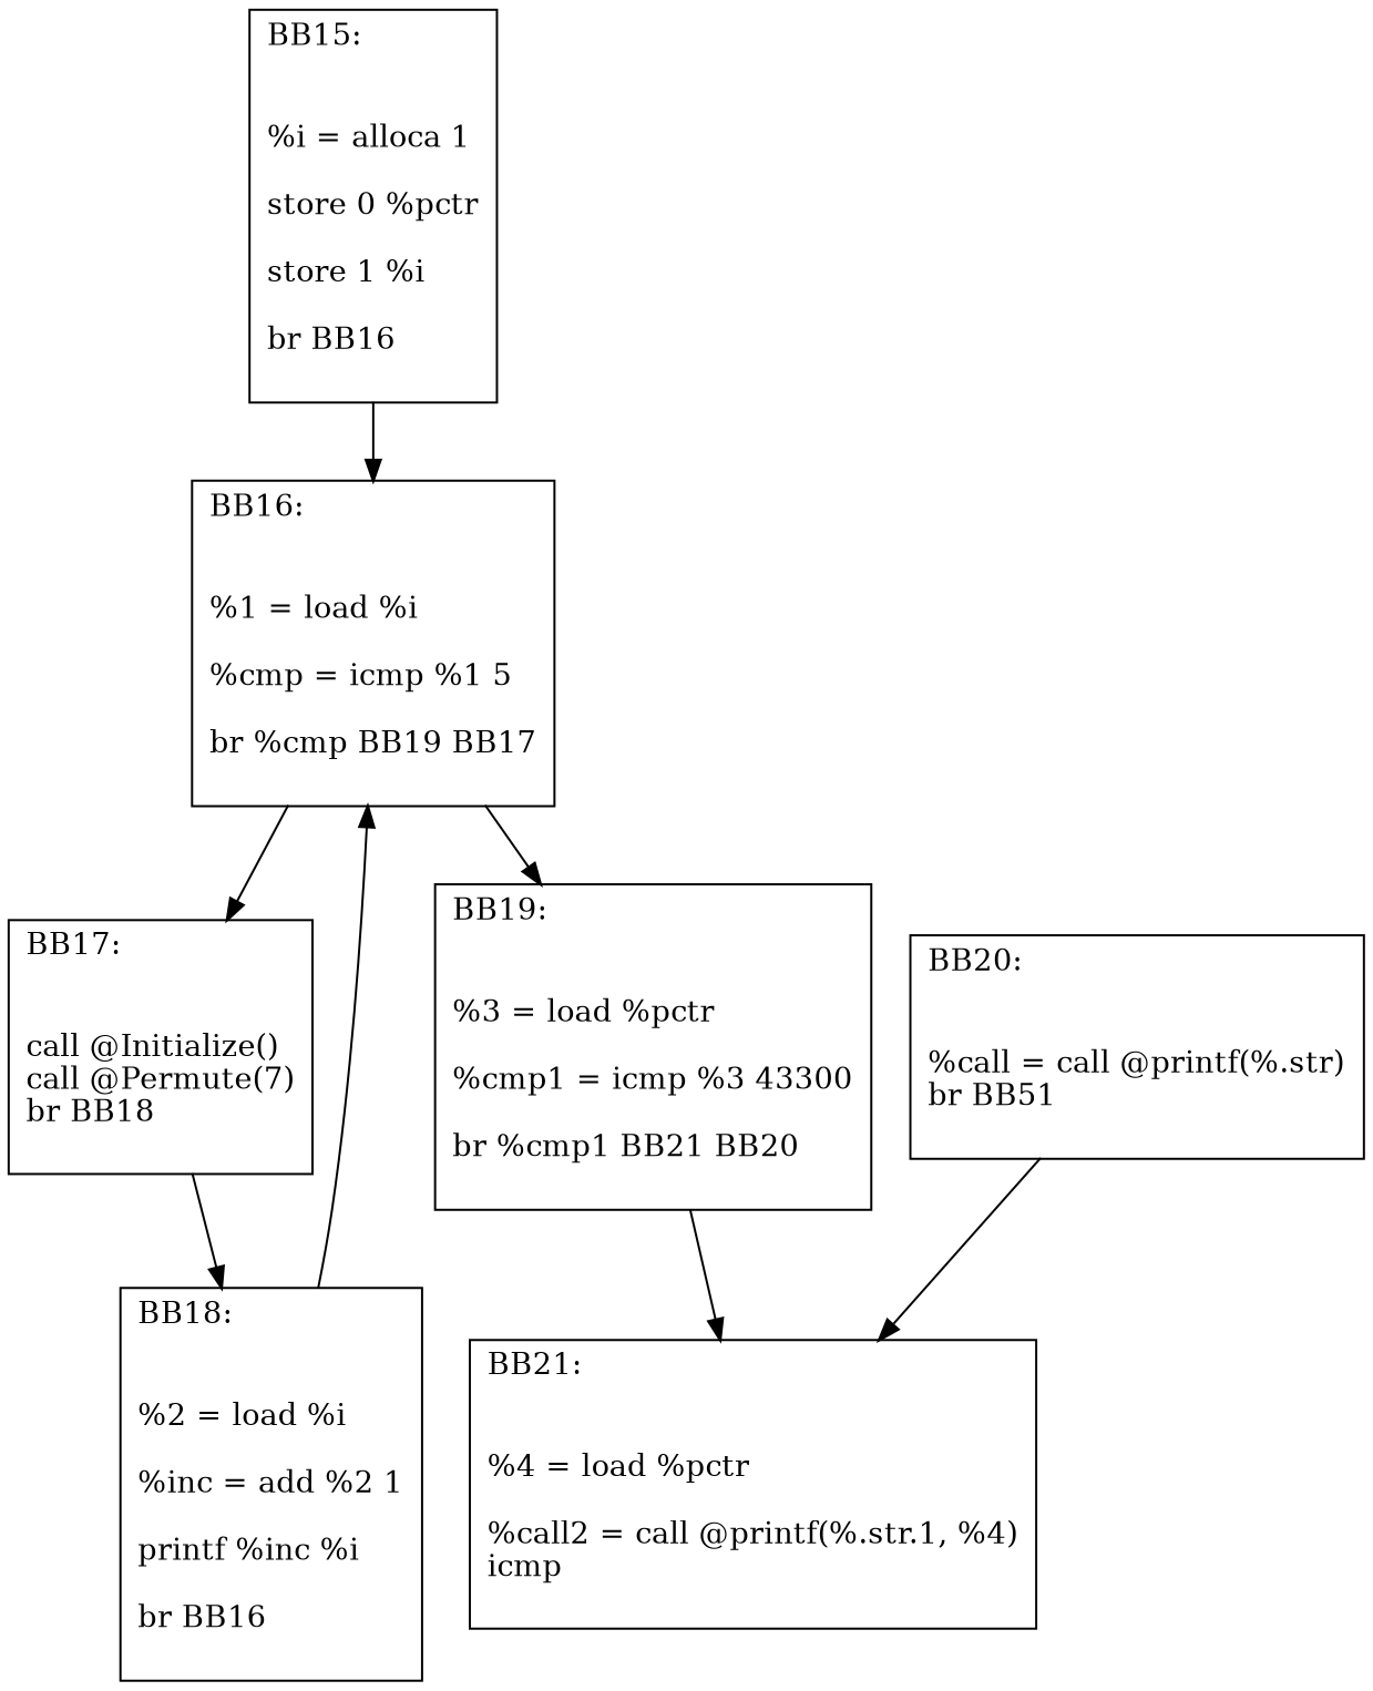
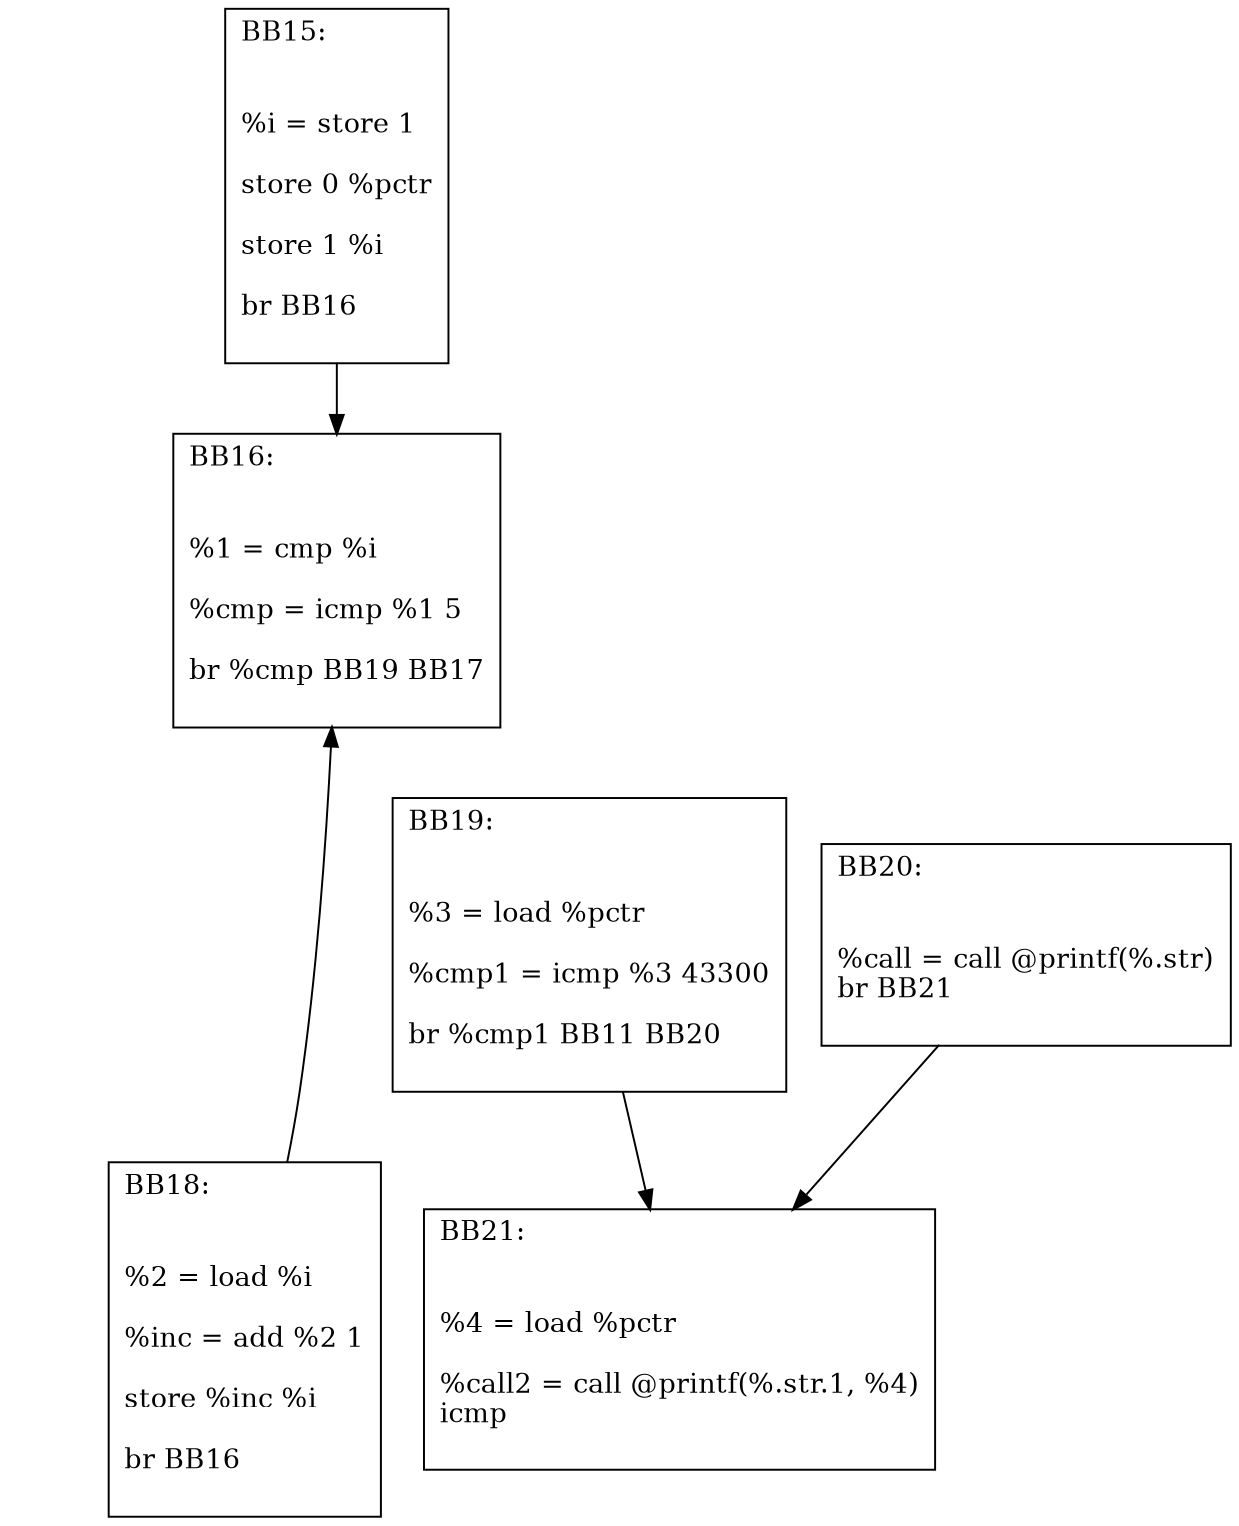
  digraph {
    node [shape=record]
-   n1 [label="{BB15:\l\l\n%i = alloca 1\l\nstore 0 %pctr\l\nstore 1 %i\l\nbr BB16\l\n}"]
-   n2 [label="{BB16:\l\l\n%1 = load %i\l\n%cmp = icmp %1 5\l\nbr %cmp BB19 BB17\l\n}"]
-   n3 [label="{BB17:\l\l\ncall @Initialize()\lcall @Permute(7)\lbr BB18\l\n}"]
-   n4 [label="{BB19:\l\l\n%3 = load %pctr\l\n%cmp1 = icmp %3 43300\l\nbr %cmp1 BB21 BB20\l\n}"]
-   n5 [label="{BB18:\l\l\n%2 = load %i\l\n%inc = add %2 1\l\nprintf %inc %i\l\nbr BB16\l\n}"]
+   n1 [label="{BB15:\l\l\n%i = store 1\l\nstore 0 %pctr\l\nstore 1 %i\l\nbr BB16\l\n}"]
+   n2 [label="{BB16:\l\l\n%1 = cmp %i\l\n%cmp = icmp %1 5\l\nbr %cmp BB19 BB17\l\n}"]
+   n4 [label="{BB19:\l\l\n%3 = load %pctr\l\n%cmp1 = icmp %3 43300\l\nbr %cmp1 BB11 BB20\l\n}"]
+   n5 [label="{BB18:\l\l\n%2 = load %i\l\n%inc = add %2 1\l\nstore %inc %i\l\nbr BB16\l\n}"]
    n6 [label="{BB21:\l\l\n%4 = load %pctr\l\n%call2 = call @printf(%.str.1, %4)\licmp\l\n}"]
-   n7 [label="{BB20:\l\l\n%call = call @printf(%.str)\lbr BB51\l\n}"]
+   n7 [label="{BB20:\l\l\n%call = call @printf(%.str)\lbr BB21\l\n}"]
    n1 -> n2
-   n2 -> n3
-   n2 -> n4
-   n3 -> n5
    n4 -> n6
    n5 -> n2
    n7 -> n6
  }
